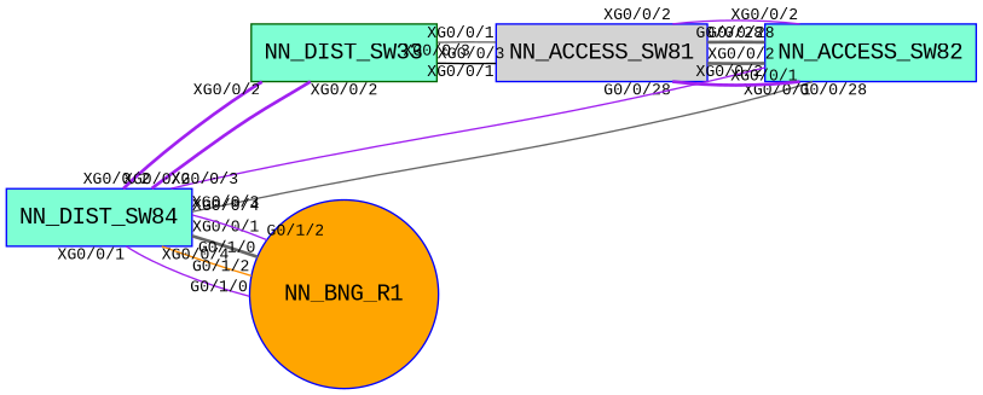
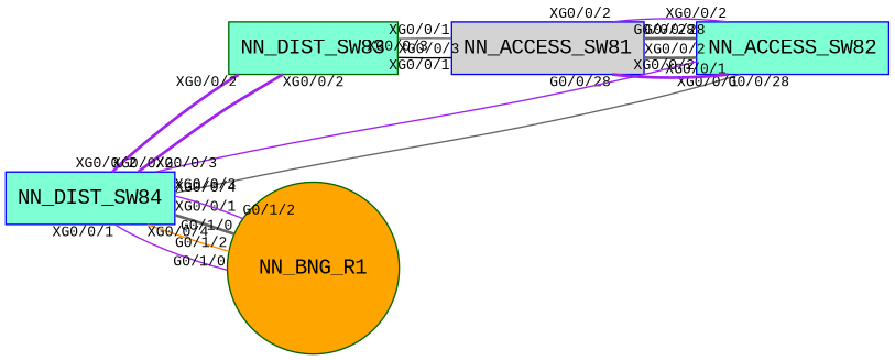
  graph {
    fontname="Liberation Mono"
    rankdir=LR
    node [color=blue fillcolor=aquamarine fontname="Liberation Mono" shape=box style=filled]
    edge [color=purple fontname="Liberation Mono" fontsize=10 headlabel="XG0/0/2" style=solid taillabel="XG0/0/2"]
    NN_DIST_SW84
-   NN_DIST_SW83 [color=darkgreen label=NN_DIST_SW33]
+   NN_DIST_SW83 [color=darkgreen]
    NN_ACCESS_SW81 [fillcolor=lightgrey]
    NN_ACCESS_SW82
-   NN_BNG_R1 [fillcolor=orange shape=circle]
+   NN_BNG_R1 [color=darkgreen fillcolor=orange shape=circle]
    NN_DIST_SW84 -- NN_DIST_SW83 [style=bold]
    NN_DIST_SW84 -- NN_ACCESS_SW82 [color=gray40 headlabel="XG0/0/1" taillabel="XG0/0/3"]
    NN_DIST_SW84 -- NN_BNG_R1 [headlabel="G0/1/0" taillabel="XG0/0/1"]
    NN_DIST_SW84 -- NN_BNG_R1 [color=darkorange headlabel="G0/1/2" taillabel="XG0/0/4"]
    NN_DIST_SW83 -- NN_DIST_SW84 [style=bold]
    NN_DIST_SW83 -- NN_ACCESS_SW81 [color=black headlabel="XG0/0/1" taillabel="XG0/0/3"]
    NN_ACCESS_SW81 -- NN_DIST_SW83 [color=gray40 headlabel="XG0/0/3" taillabel="XG0/0/1"]
    NN_ACCESS_SW81 -- NN_ACCESS_SW82 [headlabel="G0/0/28" style=bold taillabel="G0/0/28"]
    NN_ACCESS_SW81 -- NN_ACCESS_SW82 [color=gray40 style=bold]
    NN_ACCESS_SW82 -- NN_DIST_SW84 [headlabel="XG0/0/3" taillabel="XG0/0/1"]
    NN_ACCESS_SW82 -- NN_ACCESS_SW81 [color=gray40 headlabel="G0/0/28" style=bold taillabel="G0/0/28"]
    NN_ACCESS_SW82 -- NN_ACCESS_SW81
    NN_BNG_R1 -- NN_DIST_SW84 [color=gray40 headlabel="XG0/0/1" style=bold taillabel="G0/1/0"]
    NN_BNG_R1 -- NN_DIST_SW84 [headlabel="XG0/0/4" taillabel="G0/1/2"]
  }
